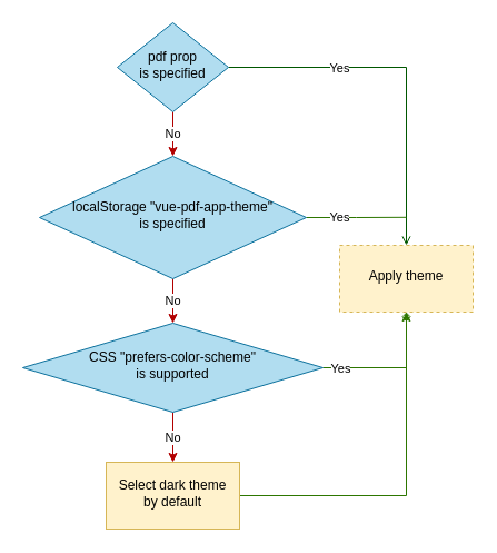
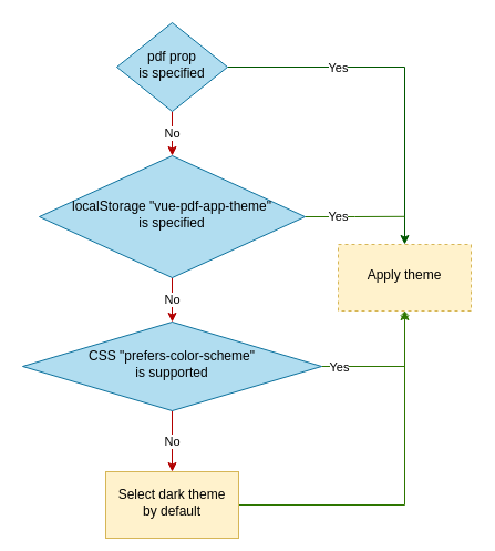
  <mxCell id="0" />
  <mxCell id="1" parent="0" />
  <mxCell id="2" value="No" style="edgeStyle=orthogonalEdgeStyle;rounded=0;orthogonalLoop=1;jettySize=auto;html=1;fillColor=#e51400;strokeColor=#B20000;" edge="1" parent="1" source="5" target="9"><mxGeometry relative="1" as="geometry" /></mxCell>
- <mxCell id="3" style="edgeStyle=orthogonalEdgeStyle;rounded=0;orthogonalLoop=1;jettySize=auto;html=1;exitX=1;exitY=0.5;exitDx=0;exitDy=0;entryX=0.5;entryY=0;entryDx=0;entryDy=0;entryPerimeter=0;fillColor=#008a00;strokeColor=#005700;endArrow=open;" edge="1" parent="1" source="5" target="15"><mxGeometry relative="1" as="geometry" /></mxCell>
+ <mxCell id="3" style="edgeStyle=orthogonalEdgeStyle;rounded=0;orthogonalLoop=1;jettySize=auto;html=1;exitX=1;exitY=0.5;exitDx=0;exitDy=0;entryX=0.5;entryY=0;entryDx=0;entryDy=0;entryPerimeter=0;fillColor=#008a00;strokeColor=#005700;" edge="1" parent="1" source="5" target="15"><mxGeometry relative="1" as="geometry" /></mxCell>
  <mxCell id="4" value="Yes" style="edgeLabel;html=1;align=center;verticalAlign=middle;resizable=0;points=[];fontColor=#000000;" vertex="1" connectable="0" parent="3"><mxGeometry x="-0.285" relative="1" as="geometry"><mxPoint x="-14.4" as="offset" /></mxGeometry></mxCell>
  <mxCell id="5" value="&lt;div&gt;pdf prop&lt;/div&gt;&lt;div&gt;is specified&lt;/div&gt;" style="rhombus;whiteSpace=wrap;html=1;shadow=0;fontFamily=Helvetica;fontSize=12;align=center;strokeWidth=1;spacing=6;spacingTop=-4;fillColor=#b1ddf0;strokeColor=#10739e;" parent="1" vertex="1"><mxGeometry x="105" y="20" width="100" height="80" as="geometry" /></mxCell>
  <mxCell id="6" value="No" style="edgeStyle=orthogonalEdgeStyle;rounded=0;orthogonalLoop=1;jettySize=auto;html=1;fillColor=#e51400;strokeColor=#B20000;" edge="1" parent="1" source="9" target="13"><mxGeometry relative="1" as="geometry" /></mxCell>
  <mxCell id="7" style="edgeStyle=orthogonalEdgeStyle;rounded=0;orthogonalLoop=1;jettySize=auto;html=1;exitX=1;exitY=0.5;exitDx=0;exitDy=0;endArrow=none;endFill=0;fillColor=#60a917;strokeColor=#2D7600;" edge="1" parent="1" source="9"><mxGeometry relative="1" as="geometry"><mxPoint x="365" y="194.8" as="targetPoint" /></mxGeometry></mxCell>
  <mxCell id="8" value="Yes" style="edgeLabel;html=1;align=center;verticalAlign=middle;resizable=0;points=[];fontColor=#000000;" vertex="1" connectable="0" parent="7"><mxGeometry x="-0.229" y="-1" relative="1" as="geometry"><mxPoint x="-5.17" y="-1.03" as="offset" /></mxGeometry></mxCell>
  <mxCell id="9" value="&lt;div&gt;localStorage &quot;vue-pdf-app-theme&quot;&lt;/div&gt;&lt;div&gt;is specified&lt;/div&gt;" style="rhombus;whiteSpace=wrap;html=1;shadow=0;fontFamily=Helvetica;fontSize=12;align=center;strokeWidth=1;spacing=6;spacingTop=-4;fillColor=#b1ddf0;strokeColor=#10739e;" vertex="1" parent="1"><mxGeometry x="35" y="140" width="240" height="110" as="geometry" /></mxCell>
  <mxCell id="10" value="No" style="edgeStyle=orthogonalEdgeStyle;rounded=0;orthogonalLoop=1;jettySize=auto;html=1;fillColor=#e51400;strokeColor=#B20000;entryX=0.5;entryY=0;entryDx=0;entryDy=0;" edge="1" parent="1" source="13" target="16"><mxGeometry relative="1" as="geometry"><mxPoint x="155" y="405" as="targetPoint" /></mxGeometry></mxCell>
  <mxCell id="11" style="edgeStyle=orthogonalEdgeStyle;rounded=0;orthogonalLoop=1;jettySize=auto;html=1;exitX=1;exitY=0.5;exitDx=0;exitDy=0;entryX=0.5;entryY=1;entryDx=0;entryDy=0;fillColor=#60a917;strokeColor=#2D7600;" edge="1" parent="1" source="13" target="15"><mxGeometry relative="1" as="geometry" /></mxCell>
  <mxCell id="12" value="Yes" style="edgeLabel;html=1;align=center;verticalAlign=middle;resizable=0;points=[];fontColor=#000000;" vertex="1" connectable="0" parent="11"><mxGeometry x="-0.606" y="-2" relative="1" as="geometry"><mxPoint x="-9.8" y="-2" as="offset" /></mxGeometry></mxCell>
  <mxCell id="13" value="&lt;div&gt;CSS &quot;prefers-color-scheme&quot;&lt;/div&gt;&lt;div&gt;is supported&lt;/div&gt;" style="rhombus;whiteSpace=wrap;html=1;shadow=0;fontFamily=Helvetica;fontSize=12;align=center;strokeWidth=1;spacing=6;spacingTop=-4;fillColor=#b1ddf0;strokeColor=#10739e;" vertex="1" parent="1"><mxGeometry x="20" y="290" width="270" height="80" as="geometry" /></mxCell>
  <mxCell id="14" style="edgeStyle=orthogonalEdgeStyle;rounded=0;orthogonalLoop=1;jettySize=auto;html=1;entryX=0.5;entryY=1;entryDx=0;entryDy=0;endArrow=diamond;endFill=0;fillColor=#60a917;strokeColor=#2D7600;" edge="1" parent="1" source="16" target="15"><mxGeometry relative="1" as="geometry"><mxPoint x="230" y="445" as="sourcePoint" /></mxGeometry></mxCell>
  <mxCell id="15" value="Apply theme" style="whiteSpace=wrap;html=1;shadow=0;strokeWidth=1;spacing=6;spacingTop=-4;fillColor=#fff2cc;strokeColor=#d6b656;dashed=1;" vertex="1" parent="1"><mxGeometry x="305" y="220" width="120" height="60" as="geometry" /></mxCell>
- <mxCell id="16" value="Select dark theme&lt;br&gt;by default" style="whiteSpace=wrap;html=1;shadow=0;strokeWidth=1;spacing=6;spacingTop=-4;fillColor=#fff2cc;strokeColor=#d6b656;" vertex="1" parent="1"><mxGeometry x="95" y="415" width="120" height="60" as="geometry" /></mxCell>
+ <mxCell id="16" value="Select dark theme&lt;br&gt;by default" style="whiteSpace=wrap;html=1;shadow=0;strokeWidth=1;spacing=6;spacingTop=-4;fillColor=#fff2cc;strokeColor=#d6b656;" vertex="1" parent="1"><mxGeometry x="95" y="425" width="120" height="60" as="geometry" /></mxCell>
